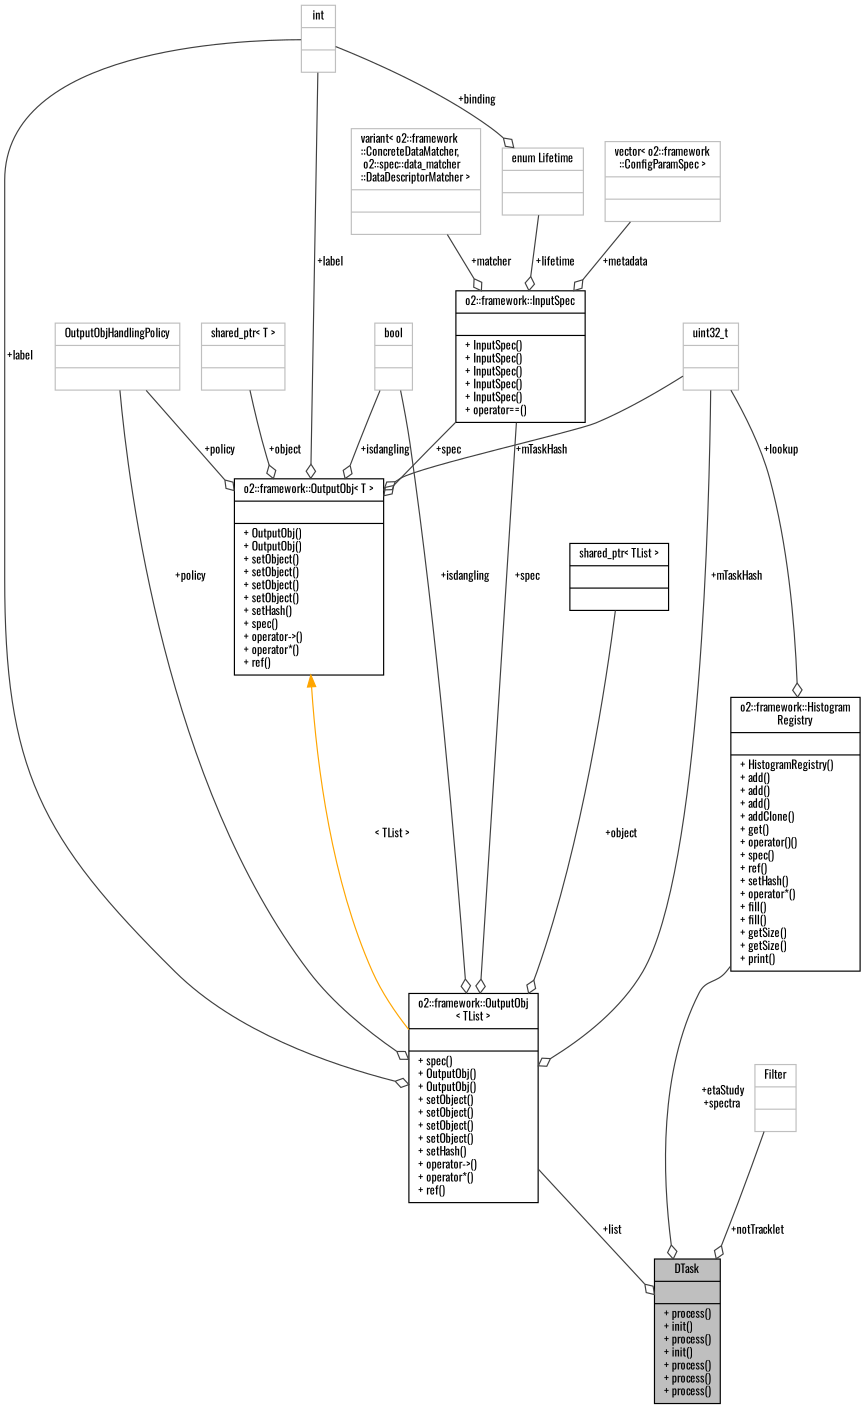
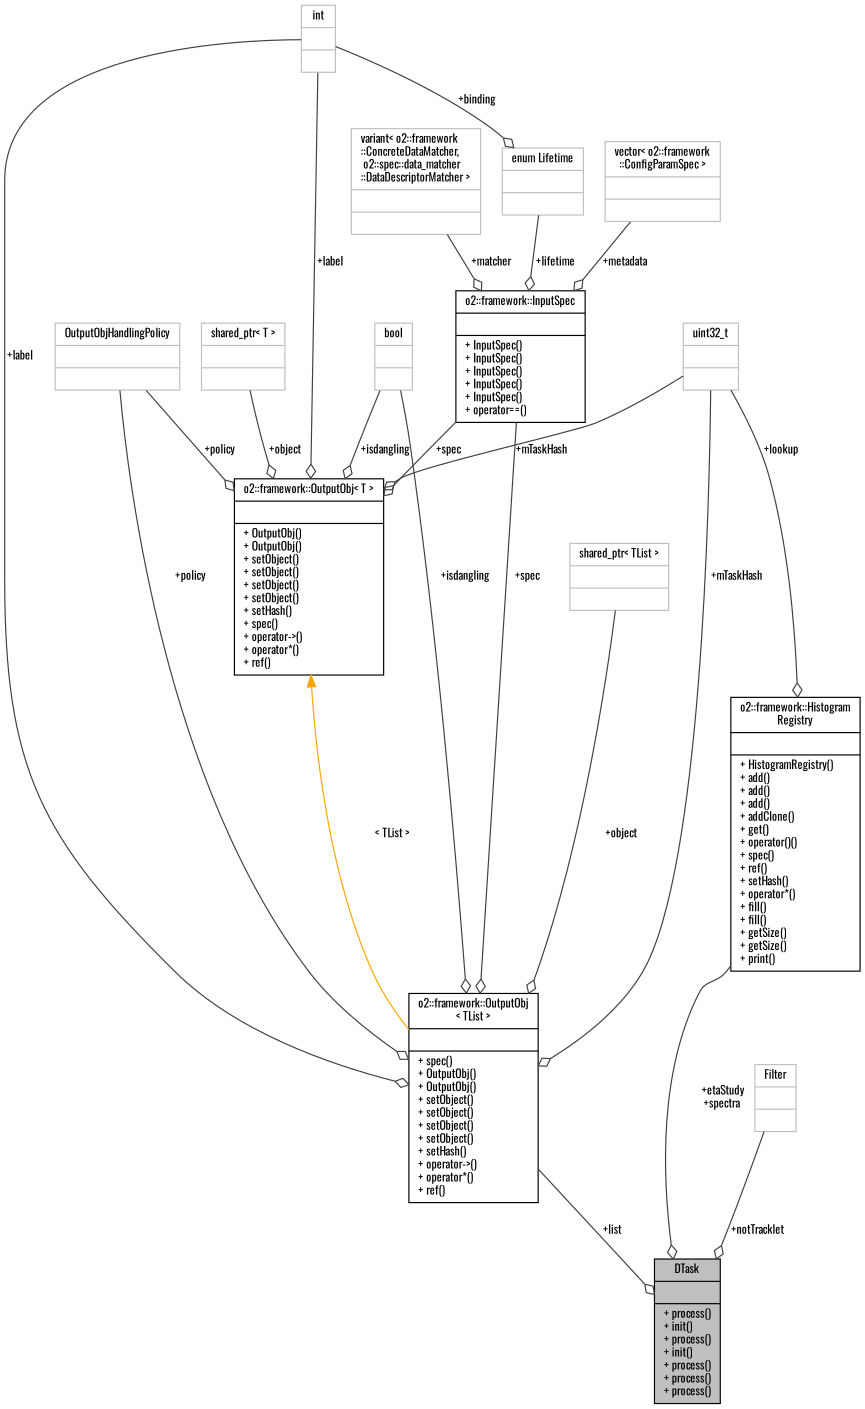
  digraph {
    fontname=Oswald
    node [color=grey75 fontname=Oswald fontsize=10 shape=record]
    edge [arrowhead=odiamond color=grey25 fontname=Oswald fontsize=10 labelfontname=Helvetica labelfontsize=10 style=solid]
    n1 [color=black fillcolor=grey75 fontcolor=black height=0.2 label="{DTask\n||+ process()\l+ init()\l+ process()\l+ init()\l+ process()\l+ process()\l+ process()\l}" style=filled width=0.4]
    n2 [color=black height=0.2 label="{o2::framework::Histogram\lRegistry\n||+ HistogramRegistry()\l+ add()\l+ add()\l+ add()\l+ addClone()\l+ get()\l+ operator()()\l+ spec()\l+ ref()\l+ setHash()\l+ operator*()\l+ fill()\l+ fill()\l+ getSize()\l+ getSize()\l+ print()\l}" width=0.4]
    n3 [height=0.2 label="{uint32_t\n||}" width=0.4]
    n4 [color=black height=0.2 label="{o2::framework::OutputObj\l\< TList \>\n||+ spec()\l+ OutputObj()\l+ OutputObj()\l+ setObject()\l+ setObject()\l+ setObject()\l+ setObject()\l+ setHash()\l+ operator-\>()\l+ operator*()\l+ ref()\l}" width=0.4]
    n5 [color=black height=0.2 label="{o2::framework::OutputObj\< T \>\n||+ OutputObj()\l+ OutputObj()\l+ setObject()\l+ setObject()\l+ setObject()\l+ setObject()\l+ setHash()\l+ spec()\l+ operator-\>()\l+ operator*()\l+ ref()\l}" width=0.4]
    n6 [height=0.2 label="{Filter\n||}" width=0.4]
-   n7 [color=black height=0.2 label="{shared_ptr\< TList \>\n||}" width=0.4]
+   n7 [height=0.2 label="{shared_ptr\< TList \>\n||}" width=0.4]
    n8 [height=0.2 label="{OutputObjHandlingPolicy\n||}" width=0.4]
    n9 [height=0.2 label="{int\n||}" width=0.4]
    n10 [height=0.2 label="{enum Lifetime\n||}" width=0.4]
    n11 [color=black height=0.2 label="{o2::framework::InputSpec\n||+ InputSpec()\l+ InputSpec()\l+ InputSpec()\l+ InputSpec()\l+ InputSpec()\l+ operator==()\l}" width=0.4]
    n12 [height=0.2 label="{bool\n||}" width=0.4]
    n13 [height=0.2 label="{vector\< o2::framework\l::ConfigParamSpec \>\n||}" width=0.4]
    n14 [height=0.2 label="{variant\< o2::framework\l::ConcreteDataMatcher,\l o2::spec::data_matcher\l::DataDescriptorMatcher \>\n||}" width=0.4]
    n15 [height=0.2 label="{shared_ptr\< T \>\n||}" width=0.4]
    n2 -> n1 [label=" +etaStudy\n+spectra"]
    n3 -> n2 [label=" +lookup"]
    n3 -> n4 [label=" +mTaskHash"]
    n3 -> n5 [label=" +mTaskHash"]
    n4 -> n1 [label=" +list"]
    n5 -> n4 [color=orange dir=back label=" \< TList \>" arrowhead=""]
    n6 -> n1 [label=" +notTracklet"]
    n7 -> n4 [label=" +object"]
    n8 -> n4 [label=" +policy"]
    n8 -> n5 [label=" +policy"]
    n9 -> n4 [label=" +label"]
    n9 -> n5 [label=" +label"]
    n9 -> n10 [label=" +binding"]
    n10 -> n11 [label=" +lifetime"]
    n11 -> n4 [label=" +spec"]
    n11 -> n5 [label=" +spec"]
    n12 -> n4 [label=" +isdangling"]
    n12 -> n5 [label=" +isdangling"]
    n13 -> n11 [label=" +metadata"]
    n14 -> n11 [label=" +matcher"]
    n15 -> n5 [label=" +object"]
  }
